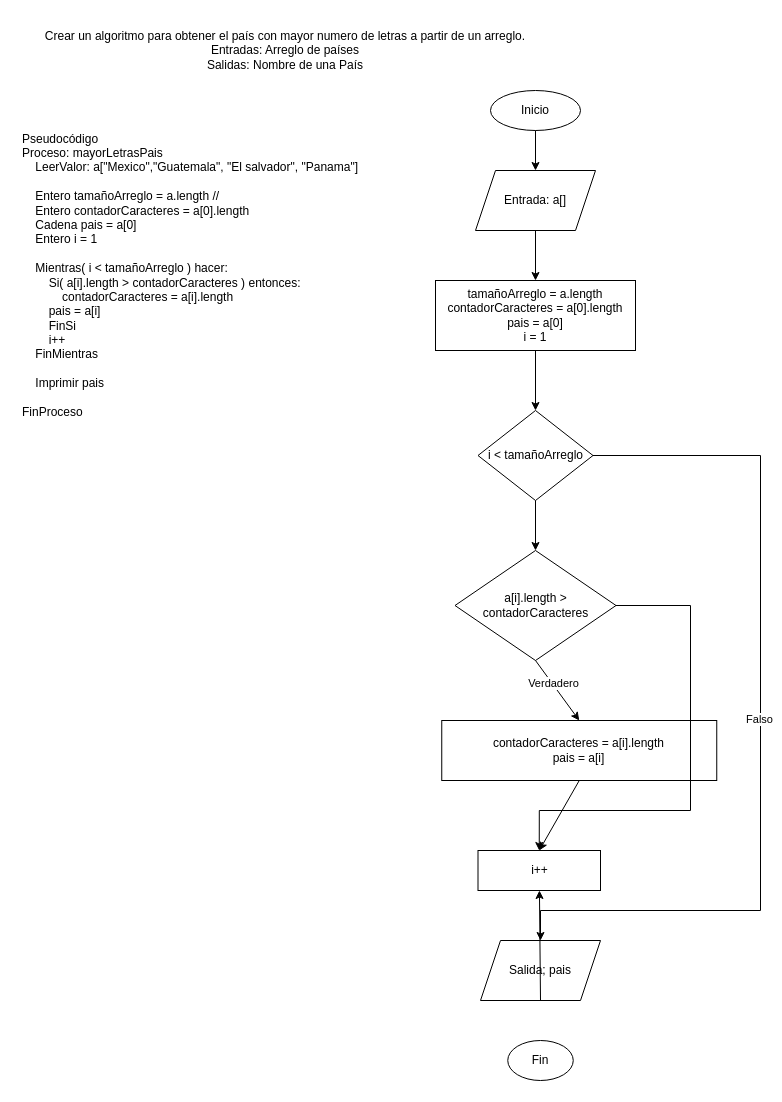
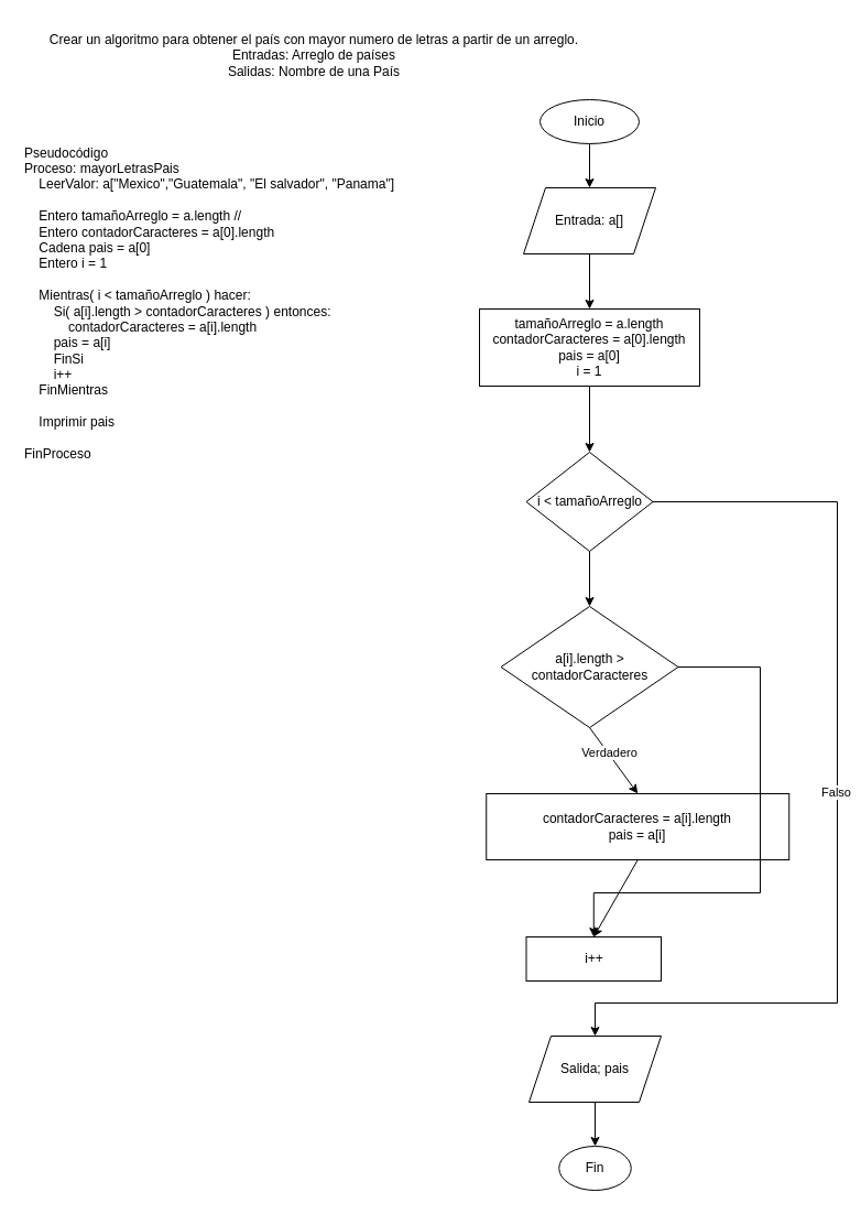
  <mxCell id="0" />
  <mxCell id="1" parent="0" />
  <mxCell id="2" value="Crear un algoritmo para obtener el país con mayor numero de letras a partir de un arreglo.&lt;br&gt;Entradas: Arreglo de países&lt;br&gt;Salidas: Nombre de una País" style="text;html=1;strokeColor=none;fillColor=none;align=center;verticalAlign=middle;whiteSpace=wrap;rounded=0;" parent="1" vertex="1"><mxGeometry x="30" y="20" width="510" height="60" as="geometry" /></mxCell>
  <mxCell id="3" value="Inicio" style="ellipse;whiteSpace=wrap;html=1;" parent="1" vertex="1"><mxGeometry x="490" y="90" width="90" height="40" as="geometry" /></mxCell>
  <mxCell id="4" value="Entrada: a[]" style="shape=parallelogram;perimeter=parallelogramPerimeter;whiteSpace=wrap;html=1;fixedSize=1;" parent="1" vertex="1"><mxGeometry x="475" y="170" width="120" height="60" as="geometry" /></mxCell>
  <mxCell id="5" value="" style="endArrow=classic;html=1;rounded=0;exitX=0.5;exitY=1;exitDx=0;exitDy=0;" parent="1" source="3" target="4" edge="1"><mxGeometry width="50" height="50" relative="1" as="geometry"><mxPoint x="590" y="290" as="sourcePoint" /><mxPoint x="640" y="240" as="targetPoint" /></mxGeometry></mxCell>
  <mxCell id="6" value="tamañoArreglo = a.length&lt;br&gt;contadorCaracteres = a[0].length&lt;br&gt;pais = a[0]&lt;br&gt;i = 1" style="rounded=0;whiteSpace=wrap;html=1;" parent="1" vertex="1"><mxGeometry x="435" y="280" width="200" height="70" as="geometry" /></mxCell>
  <mxCell id="7" value="" style="endArrow=classic;html=1;rounded=0;exitX=0.5;exitY=1;exitDx=0;exitDy=0;" parent="1" source="4" target="6" edge="1"><mxGeometry width="50" height="50" relative="1" as="geometry"><mxPoint x="590" y="290" as="sourcePoint" /><mxPoint x="640" y="240" as="targetPoint" /></mxGeometry></mxCell>
  <mxCell id="8" value="i &amp;lt; tamañoArreglo" style="rhombus;whiteSpace=wrap;html=1;" parent="1" vertex="1"><mxGeometry x="477.5" y="410" width="115" height="90" as="geometry" /></mxCell>
  <mxCell id="9" value="" style="endArrow=classic;html=1;rounded=0;exitX=0.5;exitY=1;exitDx=0;exitDy=0;" parent="1" source="6" target="8" edge="1"><mxGeometry width="50" height="50" relative="1" as="geometry"><mxPoint x="590" y="390" as="sourcePoint" /><mxPoint x="640" y="340" as="targetPoint" /></mxGeometry></mxCell>
  <mxCell id="10" value="" style="endArrow=classic;html=1;rounded=0;exitX=1;exitY=0.5;exitDx=0;exitDy=0;edgeStyle=orthogonalEdgeStyle;entryX=0.5;entryY=0;entryDx=0;entryDy=0;" parent="1" source="8" target="20" edge="1"><mxGeometry width="50" height="50" relative="1" as="geometry"><mxPoint x="590" y="590" as="sourcePoint" /><mxPoint x="650" y="870" as="targetPoint" /><Array as="points"><mxPoint x="760" y="455" /><mxPoint x="760" y="910" /><mxPoint x="540" y="910" /></Array></mxGeometry></mxCell>
  <mxCell id="11" value="Falso" style="edgeLabel;html=1;align=center;verticalAlign=middle;resizable=0;points=[];" parent="10" connectable="0" vertex="1"><mxGeometry x="0.06" y="-2" relative="1" as="geometry"><mxPoint y="-31" as="offset" /></mxGeometry></mxCell>
  <mxCell id="12" value="a[i].length &amp;gt; contadorCaracteres" style="rhombus;whiteSpace=wrap;html=1;" parent="1" vertex="1"><mxGeometry x="454.5" y="550" width="161" height="110" as="geometry" /></mxCell>
  <mxCell id="13" value="" style="endArrow=classic;html=1;rounded=0;exitX=0.5;exitY=1;exitDx=0;exitDy=0;entryX=0.5;entryY=0;entryDx=0;entryDy=0;" parent="1" source="8" target="12" edge="1"><mxGeometry width="50" height="50" relative="1" as="geometry"><mxPoint x="590" y="490" as="sourcePoint" /><mxPoint x="640" y="440" as="targetPoint" /></mxGeometry></mxCell>
  <mxCell id="14" value="contadorCaracteres = a[i].length&lt;br&gt;pais = a[i]" style="rounded=0;whiteSpace=wrap;html=1;" parent="1" vertex="1"><mxGeometry x="441.25" y="720" width="275" height="60" as="geometry" /></mxCell>
  <mxCell id="15" value="" style="endArrow=classic;html=1;rounded=0;exitX=0.5;exitY=1;exitDx=0;exitDy=0;entryX=0.5;entryY=0;entryDx=0;entryDy=0;" parent="1" source="12" target="14" edge="1"><mxGeometry width="50" height="50" relative="1" as="geometry"><mxPoint x="590" y="690" as="sourcePoint" /><mxPoint x="640" y="640" as="targetPoint" /></mxGeometry></mxCell>
  <mxCell id="16" value="Verdadero" style="edgeLabel;html=1;align=center;verticalAlign=middle;resizable=0;points=[];" parent="15" connectable="0" vertex="1"><mxGeometry x="-0.233" y="1" relative="1" as="geometry"><mxPoint as="offset" /></mxGeometry></mxCell>
  <mxCell id="17" value="i++" style="rounded=0;whiteSpace=wrap;html=1;" parent="1" vertex="1"><mxGeometry x="477.5" y="850" width="122.5" height="40" as="geometry" /></mxCell>
  <mxCell id="18" value="" style="endArrow=classic;html=1;rounded=0;exitX=0.5;exitY=1;exitDx=0;exitDy=0;entryX=0.5;entryY=0;entryDx=0;entryDy=0;" parent="1" source="14" target="17" edge="1"><mxGeometry width="50" height="50" relative="1" as="geometry"><mxPoint x="590" y="790" as="sourcePoint" /><mxPoint x="640" y="740" as="targetPoint" /></mxGeometry></mxCell>
  <mxCell id="19" value="" style="endArrow=classic;html=1;rounded=0;exitX=1;exitY=0.5;exitDx=0;exitDy=0;entryX=0.5;entryY=0;entryDx=0;entryDy=0;edgeStyle=orthogonalEdgeStyle;" parent="1" source="12" target="17" edge="1"><mxGeometry width="50" height="50" relative="1" as="geometry"><mxPoint x="750" y="690" as="sourcePoint" /><mxPoint x="580" y="820" as="targetPoint" /><Array as="points"><mxPoint x="690" y="605" /><mxPoint x="690" y="810" /><mxPoint x="538" y="810" /></Array></mxGeometry></mxCell>
  <mxCell id="20" value="Salida; pais" style="shape=parallelogram;perimeter=parallelogramPerimeter;whiteSpace=wrap;html=1;fixedSize=1;" parent="1" vertex="1"><mxGeometry x="480" y="940" width="120" height="60" as="geometry" /></mxCell>
  <mxCell id="21" value="Fin" style="ellipse;whiteSpace=wrap;html=1;" parent="1" vertex="1"><mxGeometry x="507.25" y="1040" width="65.5" height="40" as="geometry" /></mxCell>
- <mxCell id="22" value="" style="endArrow=classic;html=1;rounded=0;exitX=0.5;exitY=1;exitDx=0;exitDy=0;" parent="1" source="20" target="17" edge="1"><mxGeometry width="50" height="50" relative="1" as="geometry"><mxPoint x="590" y="990" as="sourcePoint" /><mxPoint x="640" y="940" as="targetPoint" /></mxGeometry></mxCell>
+ <mxCell id="22" value="" style="endArrow=classic;html=1;rounded=0;exitX=0.5;exitY=1;exitDx=0;exitDy=0;entryX=0.5;entryY=0;entryDx=0;entryDy=0;" parent="1" source="20" target="21" edge="1"><mxGeometry width="50" height="50" relative="1" as="geometry"><mxPoint x="590" y="990" as="sourcePoint" /><mxPoint x="640" y="940" as="targetPoint" /></mxGeometry></mxCell>
  <mxCell id="23" value="Pseudocódigo&lt;br&gt;Proceso: mayorLetrasPais&lt;br&gt;&lt;span style=&quot;&quot;&gt;&lt;span style=&quot;&quot;&gt;&amp;nbsp;&amp;nbsp;&amp;nbsp;&amp;nbsp;&lt;/span&gt;&lt;/span&gt;LeerValor: a[&quot;Mexico&quot;,&quot;Guatemala&quot;, &quot;El salvador&quot;, &quot;Panama&quot;]&lt;br&gt;&lt;span style=&quot;&quot;&gt;&lt;span style=&quot;&quot;&gt;&amp;nbsp;&amp;nbsp;&amp;nbsp;&amp;nbsp;&lt;/span&gt;&lt;/span&gt;&lt;br&gt;&lt;span style=&quot;&quot;&gt;&lt;span style=&quot;&quot;&gt;&amp;nbsp;&amp;nbsp;&amp;nbsp;&amp;nbsp;&lt;/span&gt;&lt;/span&gt;Entero tamañoArreglo = a.length //&lt;br&gt;&lt;span style=&quot;&quot;&gt;&lt;span style=&quot;&quot;&gt;&amp;nbsp;&amp;nbsp;&amp;nbsp;&amp;nbsp;&lt;/span&gt;&lt;/span&gt;Entero contadorCaracteres = a[0].length&lt;br&gt;&lt;span style=&quot;&quot;&gt;&lt;span style=&quot;&quot;&gt;&amp;nbsp;&amp;nbsp;&amp;nbsp;&amp;nbsp;&lt;/span&gt;&lt;/span&gt;Cadena pais = a[0]&lt;br&gt;&lt;span style=&quot;&quot;&gt;&lt;span style=&quot;&quot;&gt;&amp;nbsp;&amp;nbsp;&amp;nbsp;&amp;nbsp;&lt;/span&gt;&lt;/span&gt;Entero i = 1&lt;br&gt;&lt;br&gt;&lt;span style=&quot;&quot;&gt;&lt;span style=&quot;&quot;&gt;&amp;nbsp;&amp;nbsp;&amp;nbsp;&amp;nbsp;&lt;/span&gt;&lt;/span&gt;Mientras( i &amp;lt; tamañoArreglo ) hacer:&lt;br&gt;&lt;span style=&quot;&quot;&gt;&lt;span style=&quot;&quot;&gt;&amp;nbsp;&amp;nbsp;&amp;nbsp;&amp;nbsp;&lt;/span&gt;&lt;/span&gt;&lt;span style=&quot;&quot;&gt;&lt;span style=&quot;&quot;&gt;&amp;nbsp;&amp;nbsp;&amp;nbsp;&amp;nbsp;&lt;/span&gt;&lt;/span&gt;Si( a[i].length &amp;gt; contadorCaracteres ) entonces:&lt;br&gt;&lt;span style=&quot;&quot;&gt;&lt;span style=&quot;&quot;&gt;&amp;nbsp;&amp;nbsp;&amp;nbsp;&amp;nbsp;&lt;/span&gt;&lt;/span&gt;&lt;span style=&quot;&quot;&gt;&lt;span style=&quot;&quot;&gt;&amp;nbsp;&amp;nbsp;&amp;nbsp;&amp;nbsp;&lt;span style=&quot;&quot;&gt;&lt;span style=&quot;&quot;&gt;&amp;nbsp;&amp;nbsp;&amp;nbsp;&amp;nbsp;&lt;/span&gt;&lt;/span&gt;&lt;/span&gt;&lt;/span&gt;contadorCaracteres = a[i].length&lt;br style=&quot;border-color: var(--border-color); text-align: center;&quot;&gt;&lt;span style=&quot;text-align: center;&quot;&gt;&lt;span style=&quot;&quot;&gt;&lt;span style=&quot;&quot;&gt;&amp;nbsp;&amp;nbsp;&amp;nbsp;&amp;nbsp;&lt;/span&gt;&lt;/span&gt;&lt;span style=&quot;&quot;&gt;&lt;span style=&quot;&quot;&gt;&amp;nbsp;&amp;nbsp;&amp;nbsp;&amp;nbsp;&lt;/span&gt;&lt;/span&gt;pais = a[i]&lt;/span&gt;&lt;br&gt;&lt;span style=&quot;&quot;&gt;&lt;span style=&quot;&quot;&gt;&amp;nbsp;&amp;nbsp;&amp;nbsp;&amp;nbsp;&lt;/span&gt;&lt;/span&gt;&lt;span style=&quot;&quot;&gt;&lt;span style=&quot;&quot;&gt;&amp;nbsp;&amp;nbsp;&amp;nbsp;&amp;nbsp;&lt;/span&gt;&lt;/span&gt;FinSi&lt;br&gt;&lt;span style=&quot;&quot;&gt;&lt;span style=&quot;&quot;&gt;&amp;nbsp;&amp;nbsp;&amp;nbsp;&amp;nbsp;&lt;/span&gt;&lt;/span&gt;&lt;span style=&quot;&quot;&gt;&lt;span style=&quot;&quot;&gt;&amp;nbsp;&amp;nbsp;&amp;nbsp;&amp;nbsp;&lt;/span&gt;&lt;/span&gt;i++&lt;br&gt;&lt;span style=&quot;&quot;&gt;&lt;span style=&quot;&quot;&gt;&amp;nbsp;&amp;nbsp;&amp;nbsp;&amp;nbsp;&lt;/span&gt;&lt;/span&gt;FinMientras&lt;br&gt;&lt;span style=&quot;&quot;&gt;&lt;span style=&quot;&quot;&gt;&amp;nbsp;&amp;nbsp;&amp;nbsp;&amp;nbsp;&lt;/span&gt;&lt;/span&gt;&lt;br&gt;&lt;span style=&quot;&quot;&gt;&lt;span style=&quot;&quot;&gt;&amp;nbsp;&amp;nbsp;&amp;nbsp;&amp;nbsp;&lt;/span&gt;&lt;/span&gt;Imprimir pais&lt;br&gt;&lt;br&gt;FinProceso" style="text;html=1;strokeColor=none;fillColor=none;align=left;verticalAlign=middle;whiteSpace=wrap;rounded=0;" parent="1" vertex="1"><mxGeometry x="20" y="110" width="350" height="330" as="geometry" /></mxCell>
